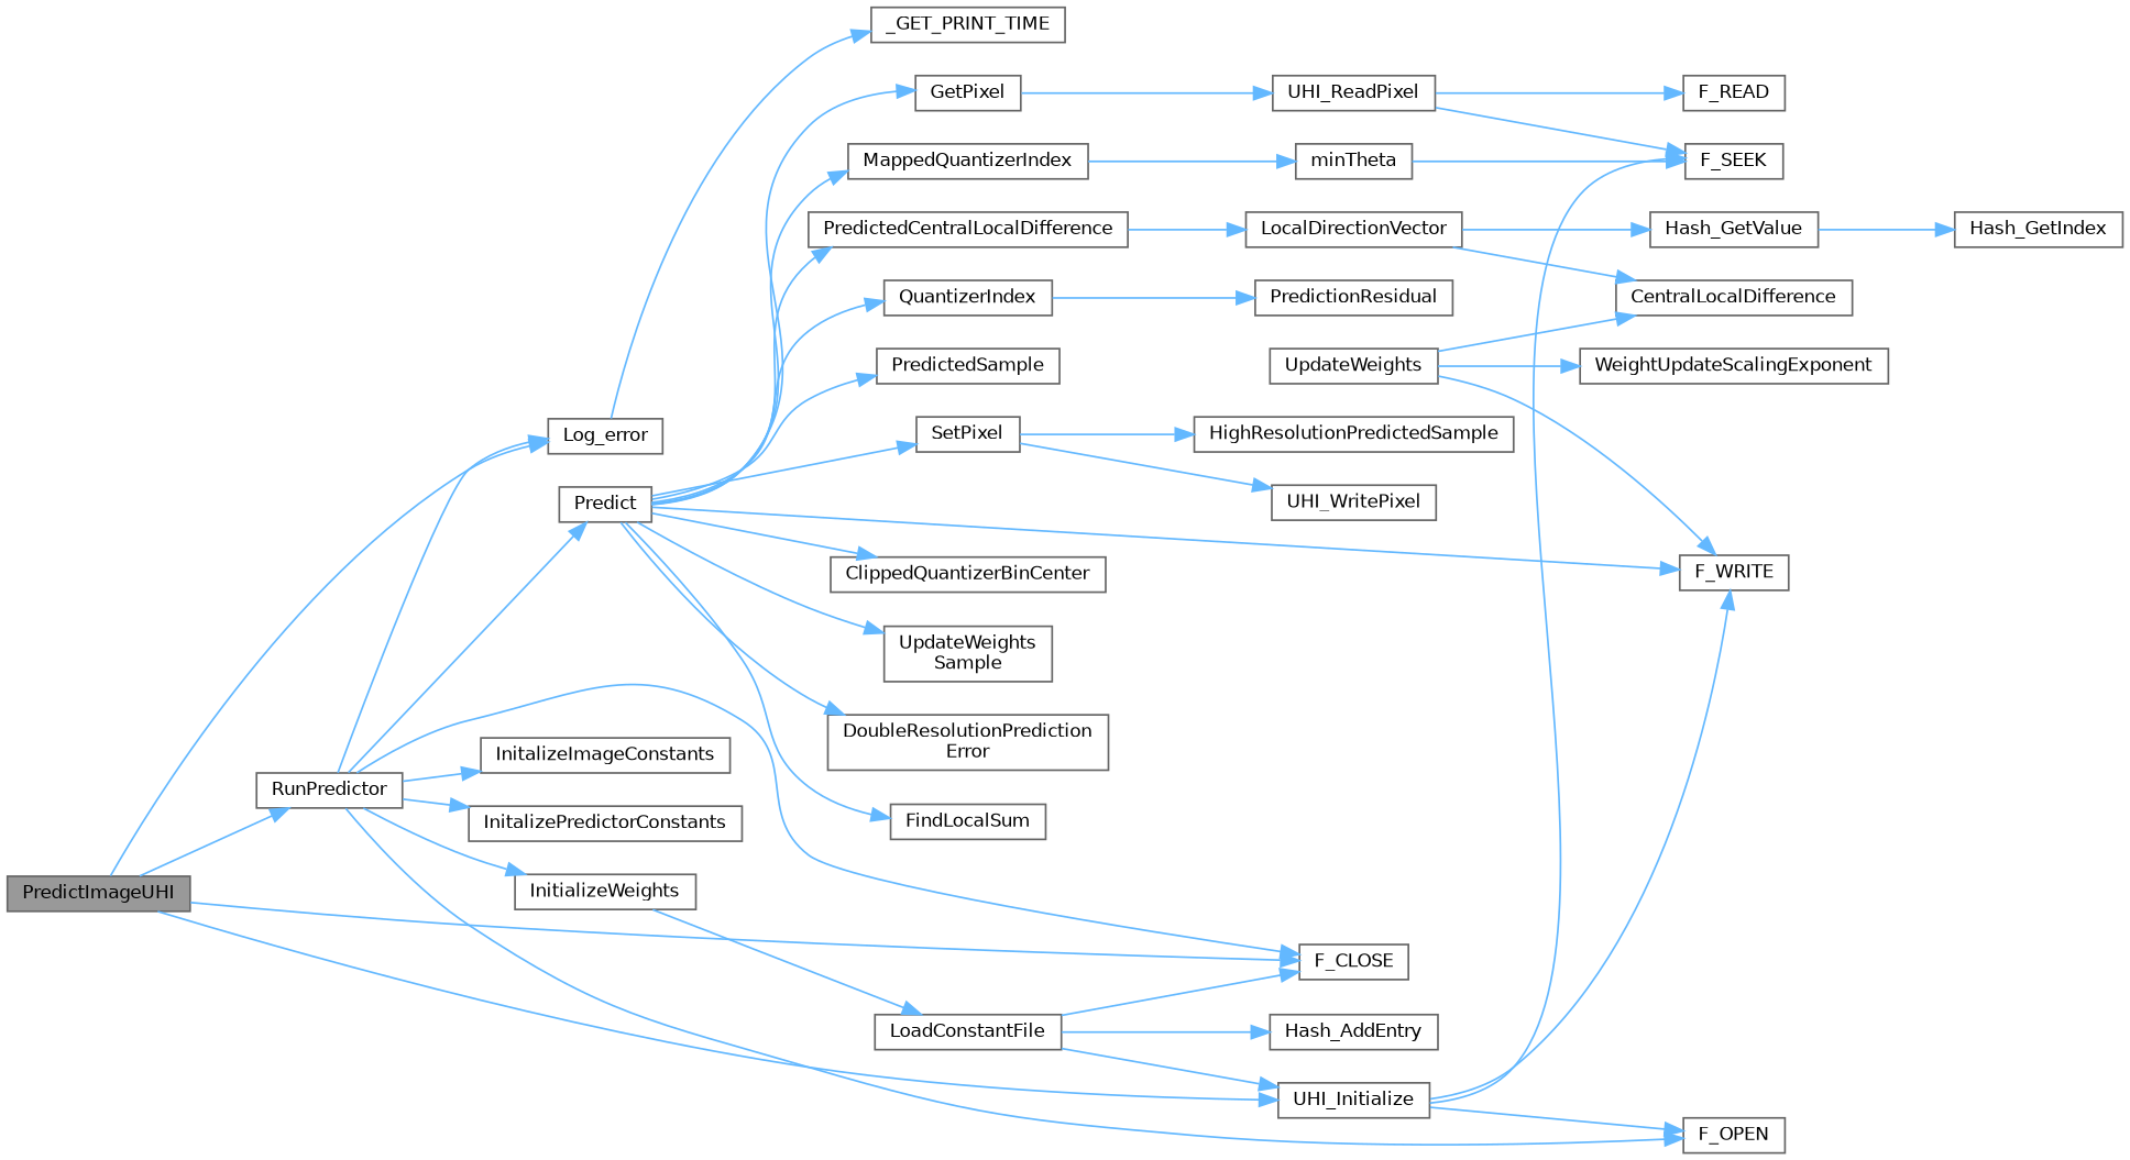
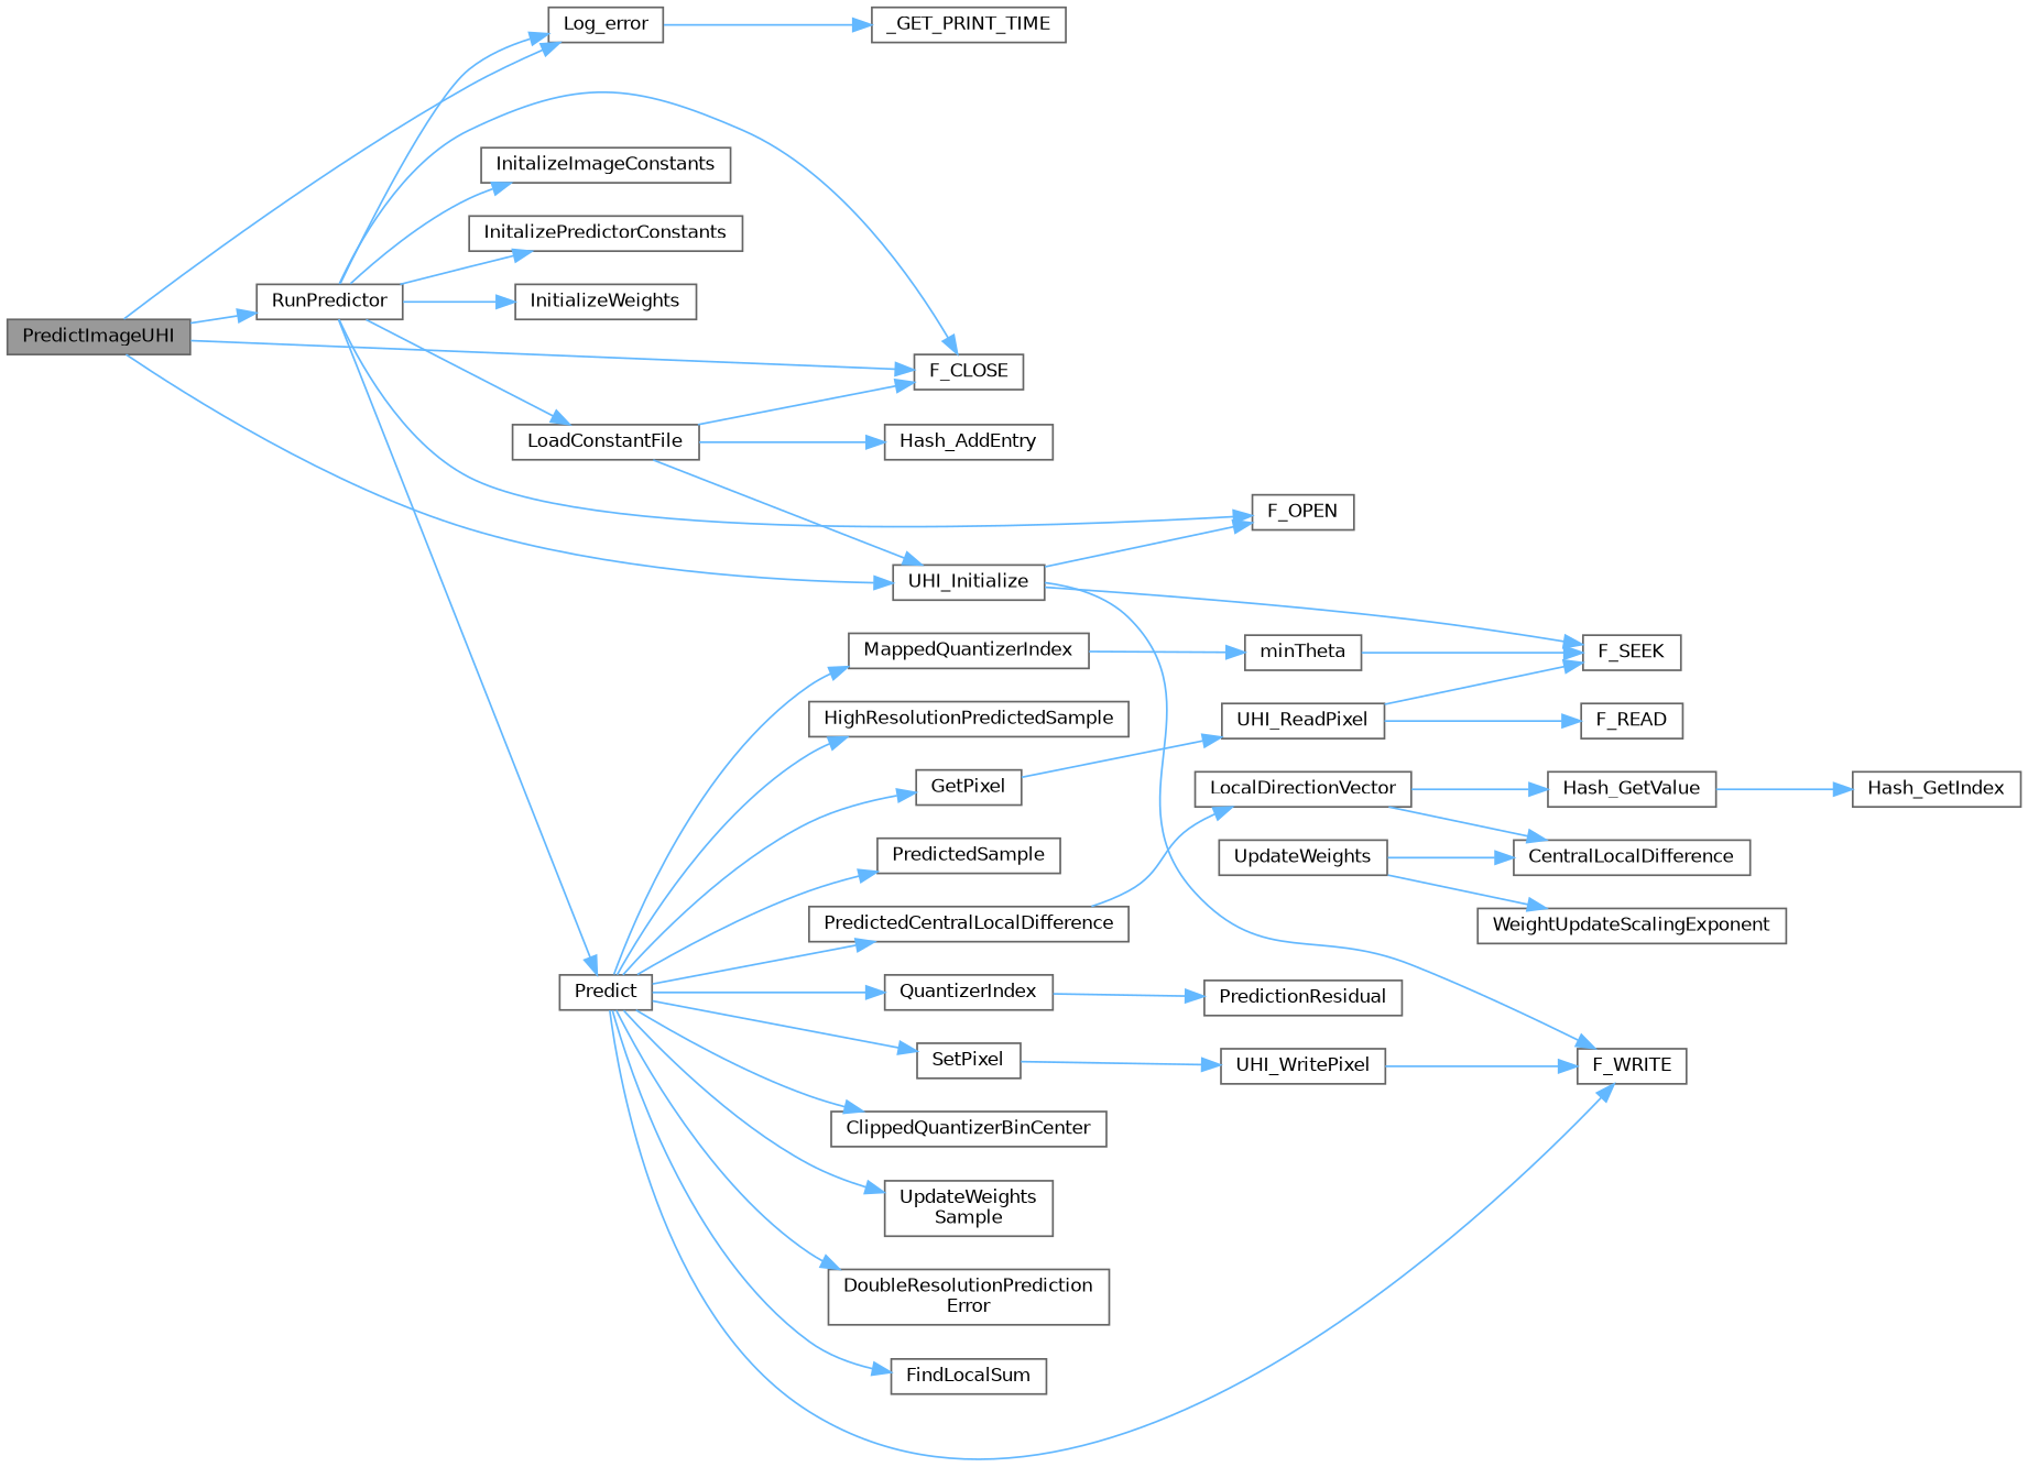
  digraph {
    rankdir=LR
    node [color=grey40 fillcolor=white fontname=Helvetica fontsize=10 shape=box style=filled]
    edge [color=steelblue1 fontname=Helvetica fontsize=10 labelfontname=Helvetica labelfontsize=10 style=solid]
    n1 [color=gray40 fillcolor=grey60 fontcolor=black height=0.2 label=PredictImageUHI width=0.4]
    n2 [height=0.2 label=F_CLOSE width=0.4]
    n3 [height=0.2 label=Log_error width=0.4]
    n4 [height=0.2 label=RunPredictor width=0.4]
    n5 [height=0.2 label=UHI_Initialize width=0.4]
    n6 [height=0.2 label=_GET_PRINT_TIME width=0.4]
    n7 [height=0.2 label=F_OPEN width=0.4]
    n8 [height=0.2 label=InitalizeImageConstants width=0.4]
    n9 [height=0.2 label=InitalizePredictorConstants width=0.4]
    n10 [height=0.2 label=InitializeWeights width=0.4]
    n11 [height=0.2 label=LoadConstantFile width=0.4]
    n12 [height=0.2 label=Predict width=0.4]
    n13 [height=0.2 label=F_WRITE width=0.4]
    n14 [height=0.2 label=F_SEEK width=0.4]
    n15 [height=0.2 label=Hash_AddEntry width=0.4]
    n16 [height=0.2 label=ClippedQuantizerBinCenter width=0.4]
    n17 [height=0.2 label="UpdateWeights\lSample" width=0.4]
    n18 [height=0.2 label="DoubleResolutionPrediction\lError" width=0.4]
    n19 [height=0.2 label=FindLocalSum width=0.4]
    n20 [height=0.2 label=GetPixel width=0.4]
    n21 [height=0.2 label=HighResolutionPredictedSample width=0.4]
    n22 [height=0.2 label=MappedQuantizerIndex width=0.4]
    n23 [height=0.2 label=PredictedCentralLocalDifference width=0.4]
    n24 [height=0.2 label=PredictedSample width=0.4]
    n25 [height=0.2 label=QuantizerIndex width=0.4]
    n26 [height=0.2 label=SetPixel width=0.4]
    n27 [height=0.2 label=UHI_ReadPixel width=0.4]
    n28 [height=0.2 label=minTheta width=0.4]
    n29 [height=0.2 label=LocalDirectionVector width=0.4]
    n30 [height=0.2 label=PredictionResidual width=0.4]
    n31 [height=0.2 label=UHI_WritePixel width=0.4]
    n32 [height=0.2 label=UpdateWeights width=0.4]
    n33 [height=0.2 label=CentralLocalDifference width=0.4]
    n34 [height=0.2 label=WeightUpdateScalingExponent width=0.4]
    n35 [height=0.2 label=F_READ width=0.4]
    n36 [height=0.2 label=Hash_GetValue width=0.4]
    n37 [height=0.2 label=Hash_GetIndex width=0.4]
    n1 -> n2
    n1 -> n3
    n1 -> n4
    n1 -> n5
    n3 -> n6
    n4 -> n2
    n4 -> n3
    n4 -> n7
    n4 -> n8
    n4 -> n9
    n4 -> n10
-   n10 -> n11
+   n4 -> n11
    n4 -> n12
    n5 -> n7
    n5 -> n13
    n5 -> n14
    n11 -> n2
    n11 -> n5
    n11 -> n15
    n12 -> n13
    n12 -> n16
    n12 -> n17
    n12 -> n18
    n12 -> n19
    n12 -> n20
-   n26 -> n21
+   n12 -> n21
    n12 -> n22
    n12 -> n23
    n12 -> n24
    n12 -> n25
    n12 -> n26
    n20 -> n27
    n22 -> n28
    n23 -> n29
    n25 -> n30
    n26 -> n31
    n27 -> n14
    n27 -> n35
    n28 -> n14
    n29 -> n33
    n29 -> n36
-   n32 -> n13
+   n31 -> n13
    n32 -> n33
    n32 -> n34
    n36 -> n37
  }
